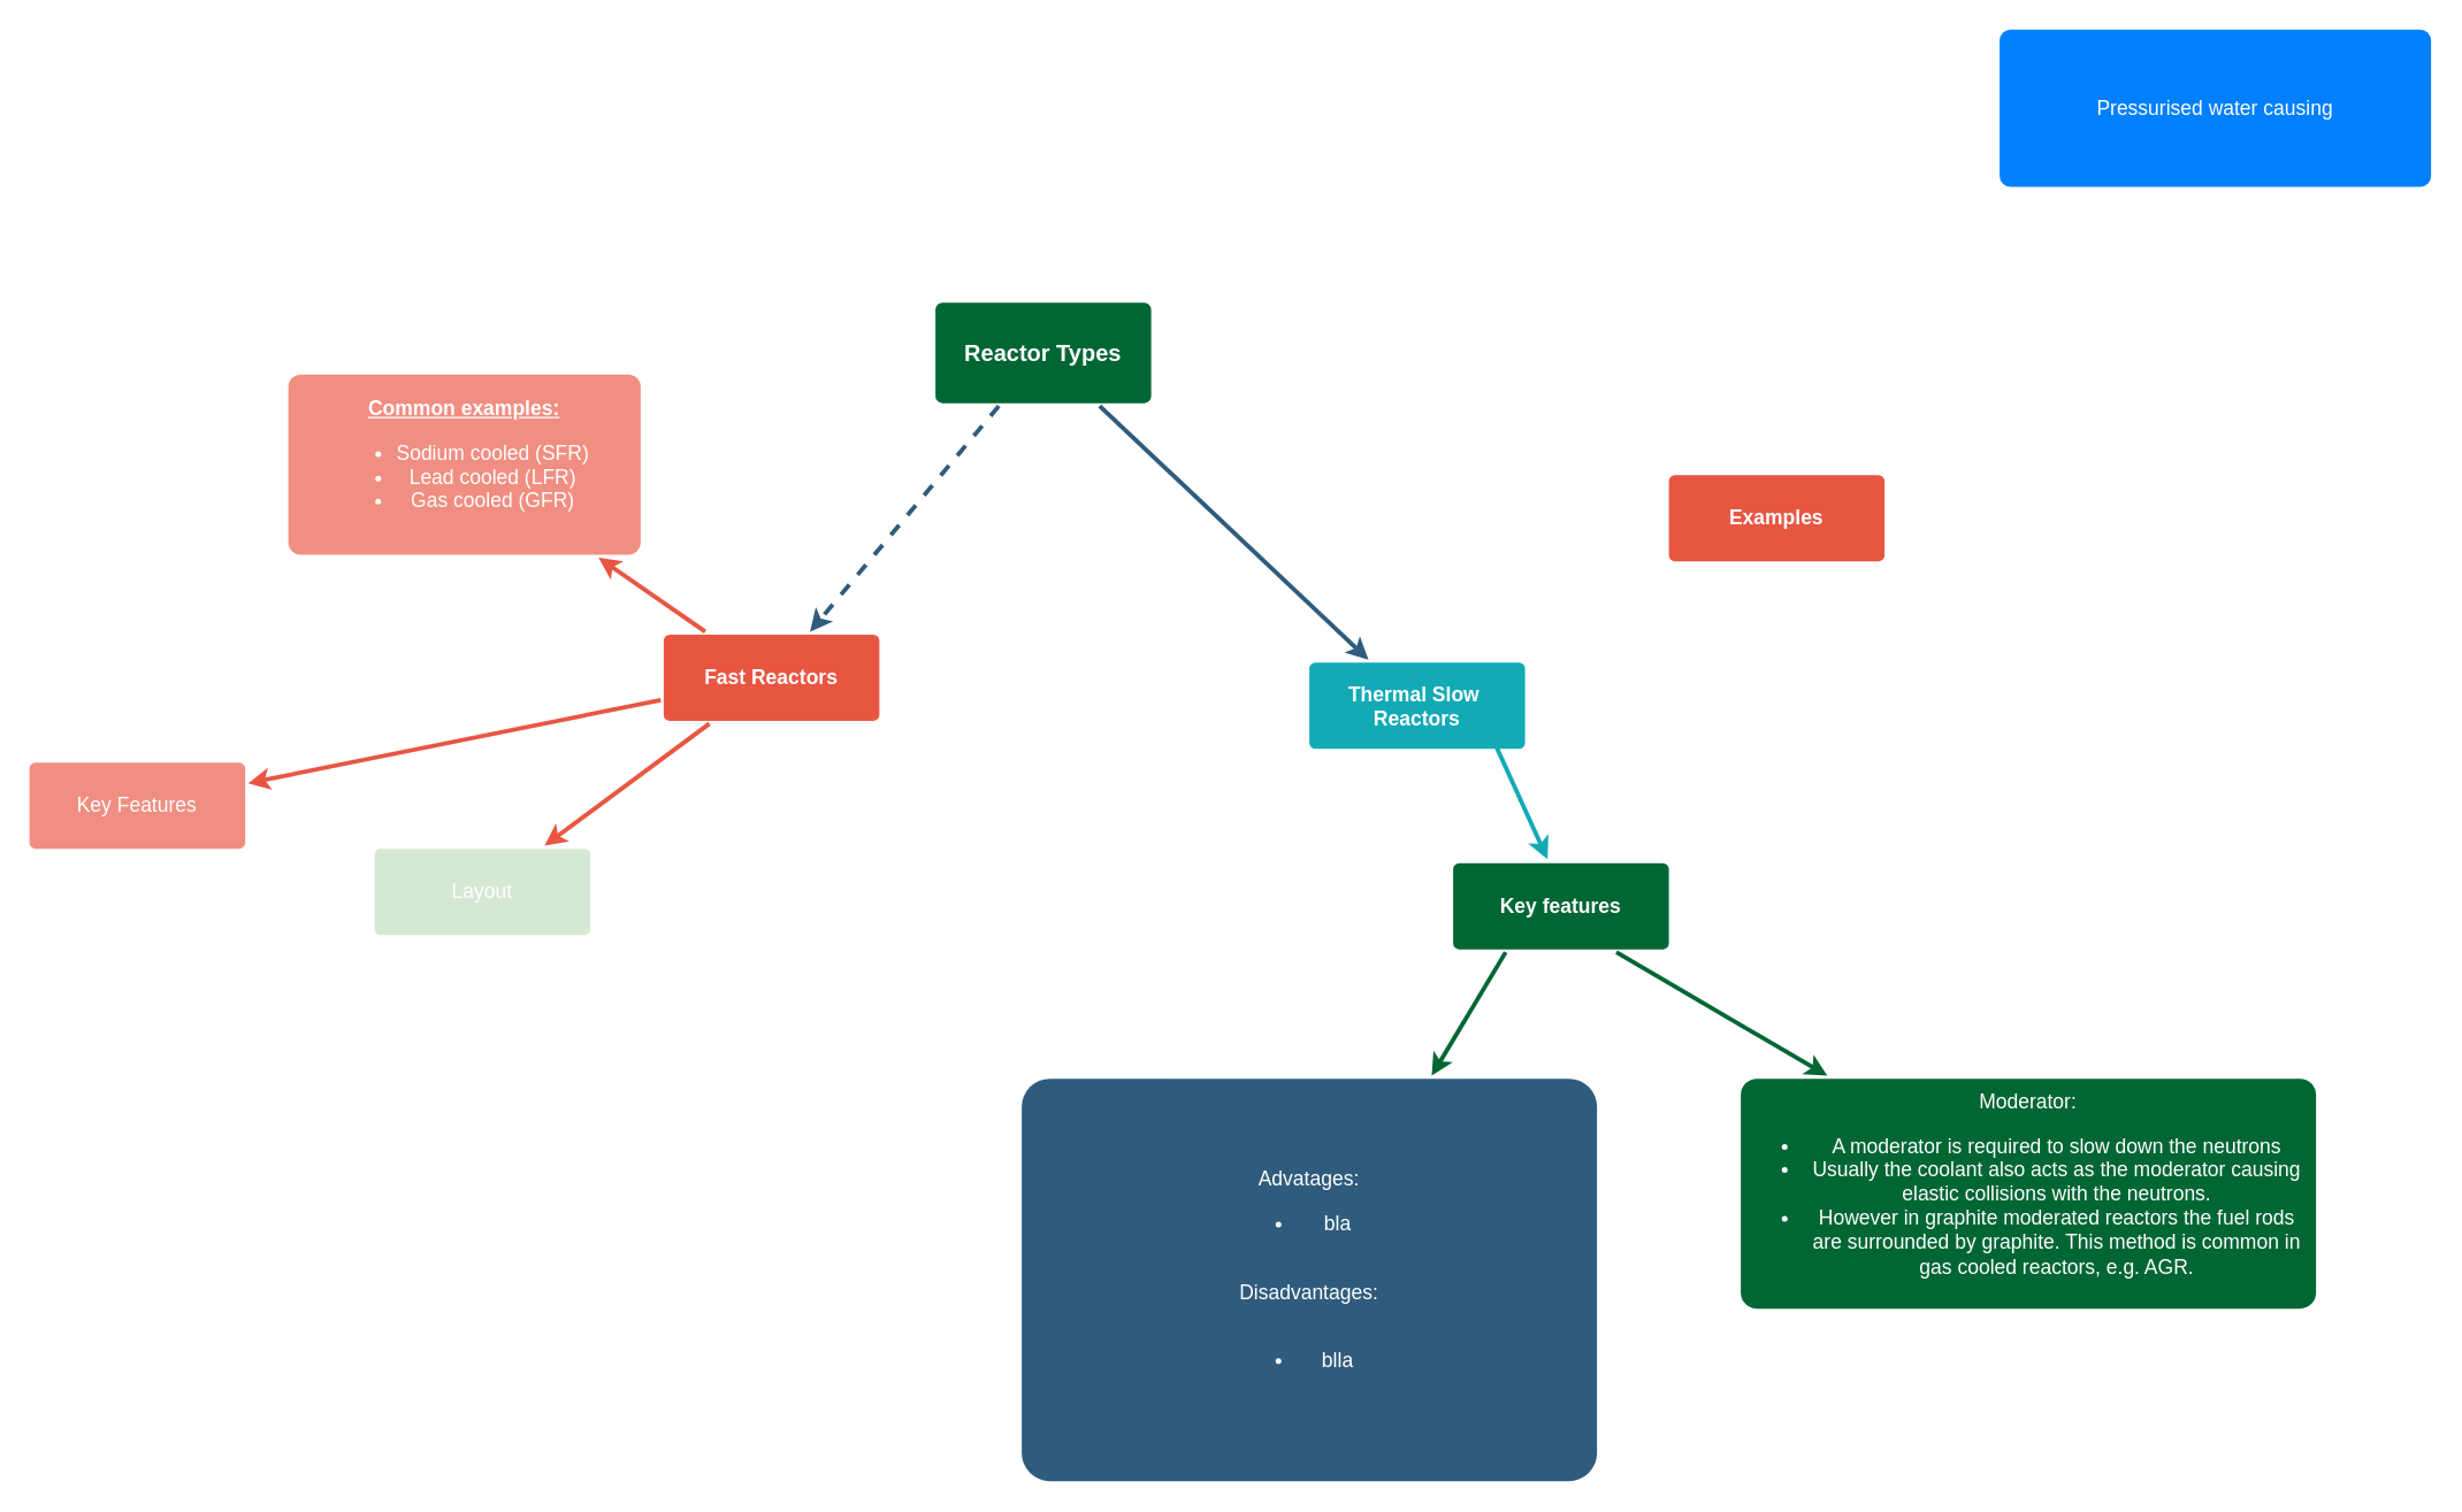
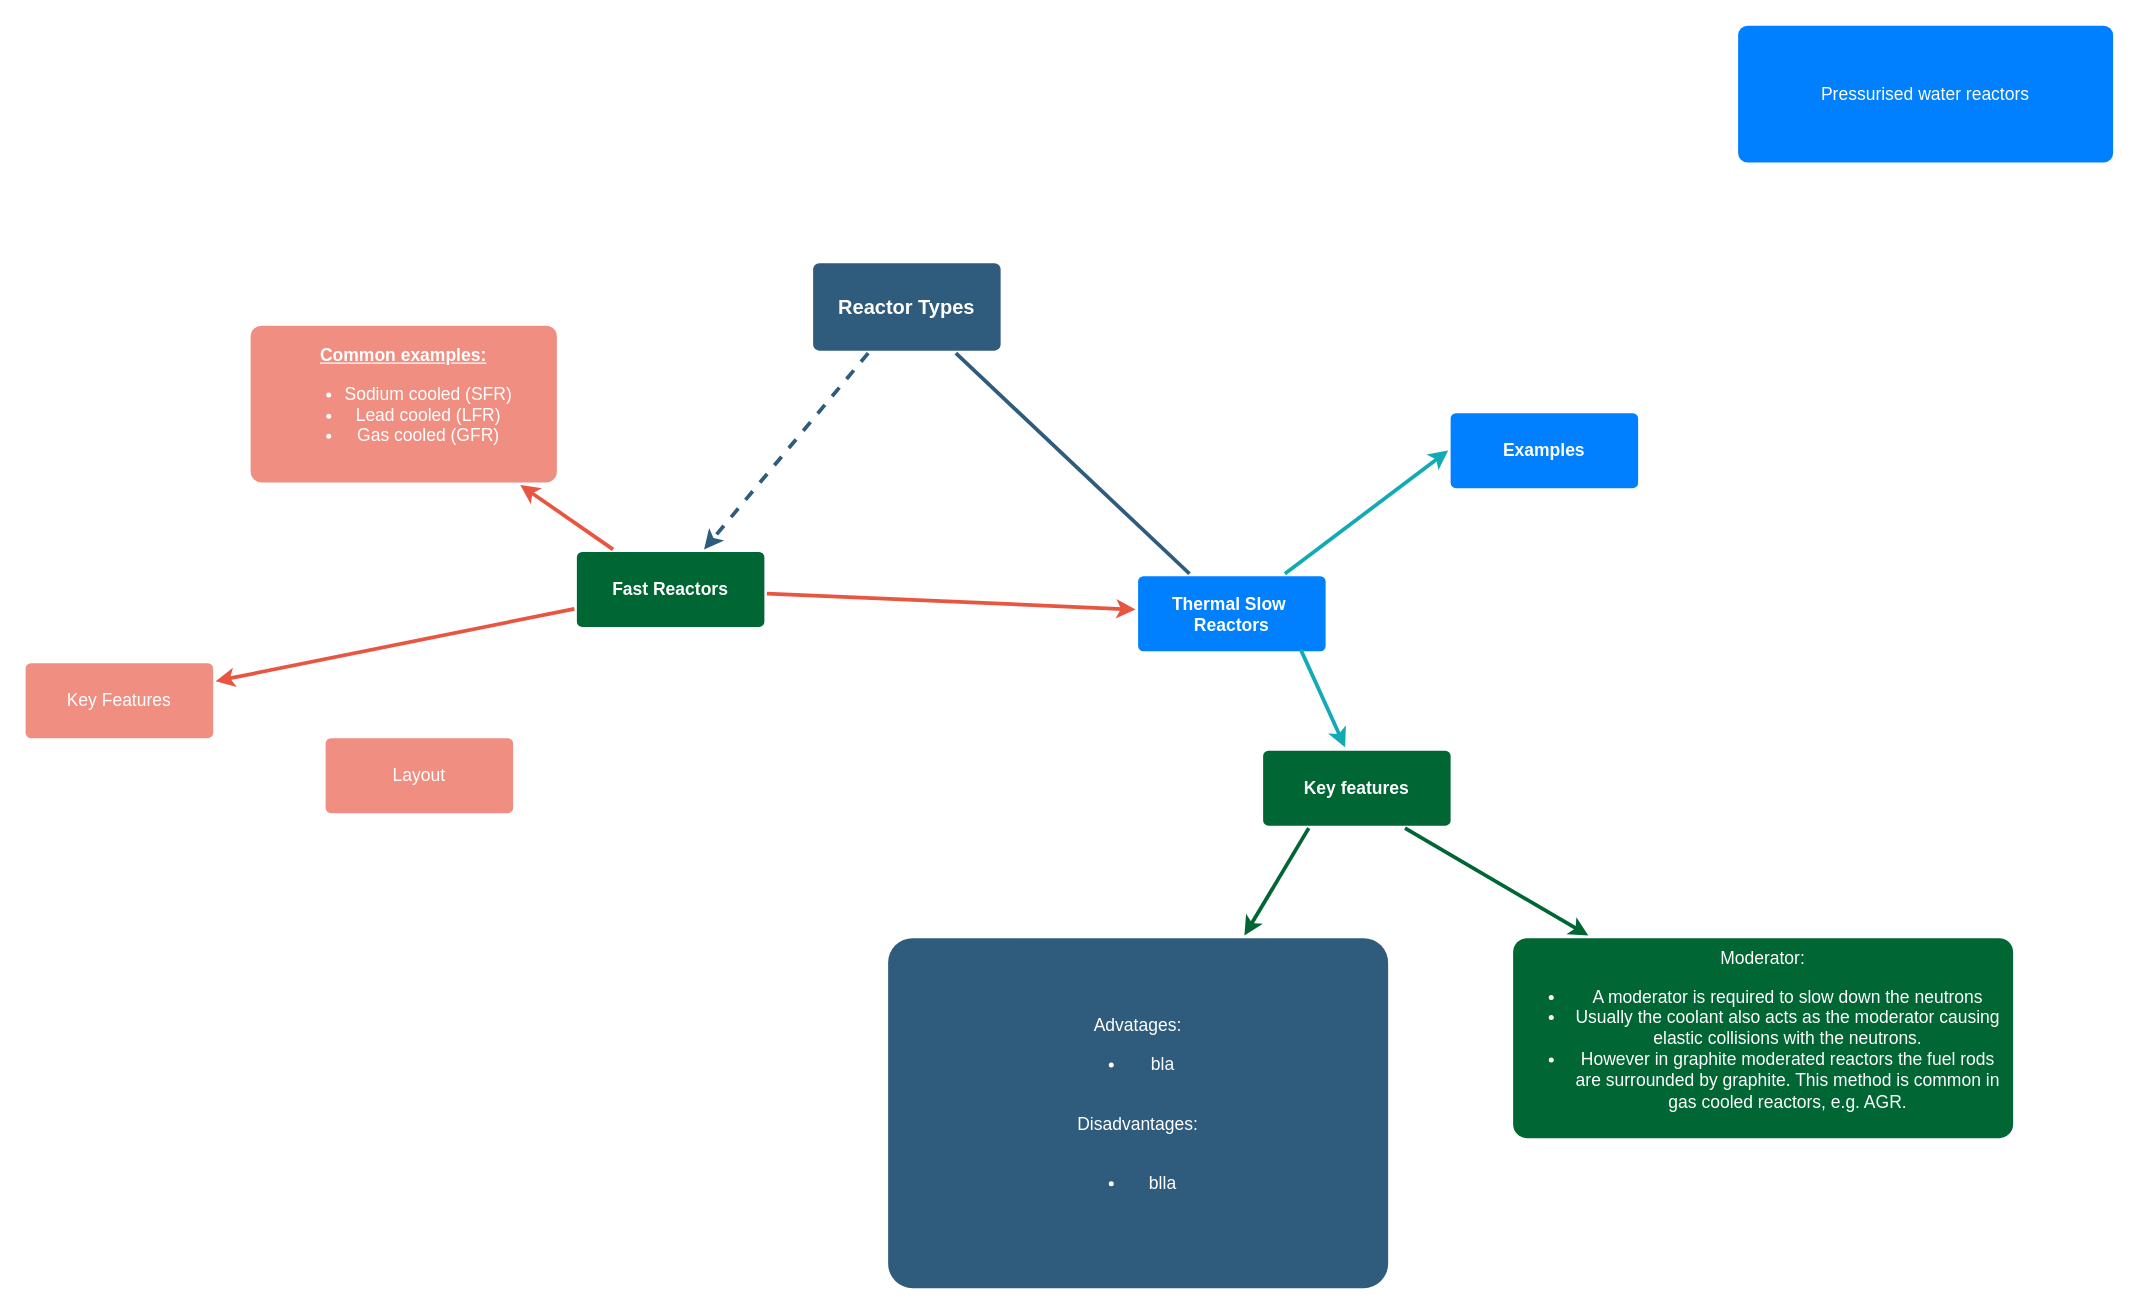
  <mxCell id="0" />
  <mxCell id="1" parent="0" />
- <mxCell id="2" value="" style="edgeStyle=none;rounded=0;jumpStyle=none;html=1;shadow=0;labelBackgroundColor=none;startArrow=none;startFill=0;endArrow=classic;endFill=1;jettySize=auto;orthogonalLoop=1;strokeColor=#2F5B7C;strokeWidth=3;fontFamily=Helvetica;fontSize=16;fontColor=#23445D;spacing=5;" parent="1" source="4" target="12" edge="1"><mxGeometry relative="1" as="geometry" /></mxCell>
+ <mxCell id="2" value="" style="edgeStyle=none;rounded=0;jumpStyle=none;html=1;shadow=0;labelBackgroundColor=none;startArrow=none;startFill=0;endArrow=none;endFill=1;jettySize=auto;orthogonalLoop=1;strokeColor=#2F5B7C;strokeWidth=3;fontFamily=Helvetica;fontSize=16;fontColor=#23445D;spacing=5;" parent="1" source="4" target="12" edge="1"><mxGeometry relative="1" as="geometry" /></mxCell>
  <mxCell id="3" value="" style="edgeStyle=none;rounded=0;jumpStyle=none;html=1;shadow=0;labelBackgroundColor=none;startArrow=none;startFill=0;endArrow=classic;endFill=1;jettySize=auto;orthogonalLoop=1;strokeColor=#2F5B7C;strokeWidth=3;fontFamily=Helvetica;fontSize=16;fontColor=#23445D;spacing=5;dashed=1;" parent="1" source="4" target="8" edge="1"><mxGeometry relative="1" as="geometry" /></mxCell>
- <mxCell id="4" value="Reactor Types" style="rounded=1;whiteSpace=wrap;html=1;shadow=0;labelBackgroundColor=none;strokeColor=none;strokeWidth=3;fillColor=#006633;fontFamily=Helvetica;fontSize=16;fontColor=#FFFFFF;align=center;fontStyle=1;spacing=5;arcSize=7;perimeterSpacing=2;" parent="1" vertex="1"><mxGeometry x="650" y="210" width="150" height="70" as="geometry" /></mxCell>
- <mxCell id="5" value="" style="edgeStyle=none;rounded=1;jumpStyle=none;html=1;shadow=0;labelBackgroundColor=none;startArrow=none;startFill=0;jettySize=auto;orthogonalLoop=1;strokeColor=#E85642;strokeWidth=3;fontFamily=Helvetica;fontSize=14;fontColor=#FFFFFF;spacing=5;fontStyle=1;fillColor=#b0e3e6;" parent="1" source="8" target="11" edge="1"><mxGeometry relative="1" as="geometry" /></mxCell>
+ <mxCell id="4" value="Reactor Types" style="rounded=1;whiteSpace=wrap;html=1;shadow=0;labelBackgroundColor=none;strokeColor=none;strokeWidth=3;fillColor=#2F5B7C;fontFamily=Helvetica;fontSize=16;fontColor=#FFFFFF;align=center;fontStyle=1;spacing=5;arcSize=7;perimeterSpacing=2;" parent="1" vertex="1"><mxGeometry x="650" y="210" width="150" height="70" as="geometry" /></mxCell>
+ <mxCell id="5" value="" style="edgeStyle=none;rounded=1;jumpStyle=none;html=1;shadow=0;labelBackgroundColor=none;startArrow=none;startFill=0;jettySize=auto;orthogonalLoop=1;strokeColor=#E85642;strokeWidth=3;fontFamily=Helvetica;fontSize=14;fontColor=#FFFFFF;spacing=5;fontStyle=1;fillColor=#b0e3e6;" parent="1" source="8" target="12" edge="1"><mxGeometry relative="1" as="geometry" /></mxCell>
  <mxCell id="6" value="" style="edgeStyle=none;rounded=1;jumpStyle=none;html=1;shadow=0;labelBackgroundColor=none;startArrow=none;startFill=0;jettySize=auto;orthogonalLoop=1;strokeColor=#E85642;strokeWidth=3;fontFamily=Helvetica;fontSize=14;fontColor=#FFFFFF;spacing=5;fontStyle=1;fillColor=#b0e3e6;" parent="1" source="8" target="10" edge="1"><mxGeometry relative="1" as="geometry" /></mxCell>
  <mxCell id="7" value="" style="edgeStyle=none;rounded=1;jumpStyle=none;html=1;shadow=0;labelBackgroundColor=none;startArrow=none;startFill=0;jettySize=auto;orthogonalLoop=1;strokeColor=#E85642;strokeWidth=3;fontFamily=Helvetica;fontSize=14;fontColor=#FFFFFF;spacing=5;fontStyle=1;fillColor=#b0e3e6;" parent="1" source="8" target="9" edge="1"><mxGeometry relative="1" as="geometry" /></mxCell>
- <mxCell id="8" value="Fast Reactors" style="rounded=1;whiteSpace=wrap;html=1;shadow=0;labelBackgroundColor=none;strokeColor=none;strokeWidth=3;fillColor=#e85642;fontFamily=Helvetica;fontSize=14;fontColor=#FFFFFF;align=center;spacing=5;fontStyle=1;arcSize=7;perimeterSpacing=2;" parent="1" vertex="1"><mxGeometry x="461" y="441" width="150" height="60" as="geometry" /></mxCell>
+ <mxCell id="8" value="Fast Reactors" style="rounded=1;whiteSpace=wrap;html=1;shadow=0;labelBackgroundColor=none;strokeColor=none;strokeWidth=3;fillColor=#006633;fontFamily=Helvetica;fontSize=14;fontColor=#FFFFFF;align=center;spacing=5;fontStyle=1;arcSize=7;perimeterSpacing=2;" parent="1" vertex="1"><mxGeometry x="461" y="441" width="150" height="60" as="geometry" /></mxCell>
  <mxCell id="9" value="&lt;b&gt;&lt;u&gt;Common examples:&lt;/u&gt;&lt;/b&gt;&lt;div&gt;&lt;ul&gt;&lt;li&gt;Sodium cooled (SFR)&lt;/li&gt;&lt;li&gt;Lead cooled (LFR)&lt;/li&gt;&lt;li&gt;Gas cooled (GFR)&lt;/li&gt;&lt;/ul&gt;&lt;/div&gt;" style="rounded=1;whiteSpace=wrap;html=1;shadow=0;labelBackgroundColor=none;strokeColor=none;strokeWidth=3;fillColor=#F08E81;fontFamily=Helvetica;fontSize=14;fontColor=#FFFFFF;align=center;spacing=5;fontStyle=0;arcSize=7;perimeterSpacing=2;" parent="1" vertex="1"><mxGeometry x="200" y="260" width="245" height="125.5" as="geometry" /></mxCell>
  <mxCell id="10" value="Key Features" style="rounded=1;whiteSpace=wrap;html=1;shadow=0;labelBackgroundColor=none;strokeColor=none;strokeWidth=3;fillColor=#F08E81;fontFamily=Helvetica;fontSize=14;fontColor=#FFFFFF;align=center;spacing=5;fontStyle=0;arcSize=7;perimeterSpacing=2;" parent="1" vertex="1"><mxGeometry x="20" y="530" width="150" height="60" as="geometry" /></mxCell>
- <mxCell id="11" value="Layout" style="rounded=1;whiteSpace=wrap;html=1;shadow=0;labelBackgroundColor=none;strokeColor=none;strokeWidth=3;fillColor=#d5e8d4;fontFamily=Helvetica;fontSize=14;fontColor=#FFFFFF;align=center;spacing=5;fontStyle=0;arcSize=7;perimeterSpacing=2;" parent="1" vertex="1"><mxGeometry x="260" y="590" width="150" height="60" as="geometry" /></mxCell>
- <mxCell id="12" value="Thermal Slow&amp;nbsp;&lt;div&gt;Reactors&lt;/div&gt;" style="rounded=1;whiteSpace=wrap;html=1;shadow=0;labelBackgroundColor=none;strokeColor=none;strokeWidth=3;fillColor=#12AAB5;fontFamily=Helvetica;fontSize=14;fontColor=#FFFFFF;align=center;spacing=5;fontStyle=1;arcSize=7;perimeterSpacing=2;" parent="1" vertex="1"><mxGeometry x="910" y="460.5" width="150" height="60" as="geometry" /></mxCell>
- <mxCell id="13" value="Pressurised water causing" style="rounded=1;whiteSpace=wrap;html=1;shadow=0;labelBackgroundColor=none;strokeColor=none;strokeWidth=3;fillColor=#007FFF;fontFamily=Helvetica;fontSize=14;fontColor=#FFFFFF;align=center;spacing=5;fontStyle=0;arcSize=7;perimeterSpacing=2;" parent="1" vertex="1"><mxGeometry x="1390" y="20" width="300" height="109.5" as="geometry" /></mxCell>
+ <mxCell id="11" value="Layout" style="rounded=1;whiteSpace=wrap;html=1;shadow=0;labelBackgroundColor=none;strokeColor=none;strokeWidth=3;fillColor=#f08e81;fontFamily=Helvetica;fontSize=14;fontColor=#FFFFFF;align=center;spacing=5;fontStyle=0;arcSize=7;perimeterSpacing=2;" parent="1" vertex="1"><mxGeometry x="260" y="590" width="150" height="60" as="geometry" /></mxCell>
+ <mxCell id="12" value="Thermal Slow&amp;nbsp;&lt;div&gt;Reactors&lt;/div&gt;" style="rounded=1;whiteSpace=wrap;html=1;shadow=0;labelBackgroundColor=none;strokeColor=none;strokeWidth=3;fillColor=#007fff;fontFamily=Helvetica;fontSize=14;fontColor=#FFFFFF;align=center;spacing=5;fontStyle=1;arcSize=7;perimeterSpacing=2;" parent="1" vertex="1"><mxGeometry x="910" y="460.5" width="150" height="60" as="geometry" /></mxCell>
+ <mxCell id="13" value="Pressurised water reactors" style="rounded=1;whiteSpace=wrap;html=1;shadow=0;labelBackgroundColor=none;strokeColor=none;strokeWidth=3;fillColor=#007FFF;fontFamily=Helvetica;fontSize=14;fontColor=#FFFFFF;align=center;spacing=5;fontStyle=0;arcSize=7;perimeterSpacing=2;" parent="1" vertex="1"><mxGeometry x="1390" y="20" width="300" height="109.5" as="geometry" /></mxCell>
+ <mxCell id="14" value="" style="edgeStyle=none;rounded=1;jumpStyle=none;html=1;shadow=0;labelBackgroundColor=none;startArrow=none;startFill=0;jettySize=auto;orthogonalLoop=1;strokeColor=#12AAB5;strokeWidth=3;fontFamily=Helvetica;fontSize=14;fontColor=#FFFFFF;spacing=5;fontStyle=1;fillColor=#b0e3e6;entryX=0;entryY=0.5;entryDx=0;entryDy=0;" parent="1" source="12" target="19" edge="1"><mxGeometry relative="1" as="geometry" /></mxCell>
  <mxCell id="15" value="Moderator:&lt;div&gt;&lt;ul&gt;&lt;li&gt;A moderator is required to slow down the neutrons&lt;/li&gt;&lt;li&gt;Usually the coolant also acts as the moderator causing elastic collisions with the neutrons.&lt;/li&gt;&lt;li&gt;However in graphite moderated reactors the fuel rods are surrounded by graphite. This method is common in gas cooled reactors, e.g. AGR.&lt;/li&gt;&lt;/ul&gt;&lt;/div&gt;" style="rounded=1;whiteSpace=wrap;html=1;shadow=0;labelBackgroundColor=none;strokeColor=none;strokeWidth=3;fillColor=#006633;fontFamily=Helvetica;fontSize=14;fontColor=#FFFFFF;align=center;spacing=5;fontStyle=0;arcSize=7;perimeterSpacing=2;" vertex="1" parent="1"><mxGeometry x="1210" y="750" width="400" height="160" as="geometry" /></mxCell>
  <mxCell id="16" value="" style="edgeStyle=none;rounded=1;jumpStyle=none;html=1;shadow=0;labelBackgroundColor=none;startArrow=none;startFill=0;jettySize=auto;orthogonalLoop=1;strokeColor=#12AAB5;strokeWidth=3;fontFamily=Helvetica;fontSize=14;fontColor=#FFFFFF;spacing=5;fontStyle=1;fillColor=#b0e3e6;entryX=0.439;entryY=-0.011;entryDx=0;entryDy=0;entryPerimeter=0;" edge="1" parent="1" target="17"><mxGeometry relative="1" as="geometry"><mxPoint x="1040" y="519" as="sourcePoint" /><mxPoint x="920" y="730" as="targetPoint" /></mxGeometry></mxCell>
  <mxCell id="17" value="Key features" style="rounded=1;whiteSpace=wrap;html=1;shadow=0;labelBackgroundColor=none;strokeColor=none;strokeWidth=3;fillColor=#006633;fontFamily=Helvetica;fontSize=14;fontColor=#FFFFFF;align=center;spacing=5;fontStyle=1;arcSize=7;perimeterSpacing=2;" vertex="1" parent="1"><mxGeometry x="1010" y="600" width="150" height="60" as="geometry" /></mxCell>
  <mxCell id="18" value="" style="edgeStyle=none;rounded=1;jumpStyle=none;html=1;shadow=0;labelBackgroundColor=none;startArrow=none;startFill=0;jettySize=auto;orthogonalLoop=1;strokeColor=#006633;strokeWidth=3;fontFamily=Helvetica;fontSize=14;fontColor=#FFFFFF;spacing=5;fontStyle=1;fillColor=#b0e3e6;exitX=0.75;exitY=1;exitDx=0;exitDy=0;" edge="1" parent="1" source="17" target="15"><mxGeometry relative="1" as="geometry"><mxPoint x="780" y="700" as="sourcePoint" /><mxPoint x="816" y="778" as="targetPoint" /></mxGeometry></mxCell>
- <mxCell id="19" value="Examples" style="rounded=1;whiteSpace=wrap;html=1;shadow=0;labelBackgroundColor=none;strokeColor=none;strokeWidth=3;fillColor=#e85642;fontFamily=Helvetica;fontSize=14;fontColor=#FFFFFF;align=center;spacing=5;fontStyle=1;arcSize=7;perimeterSpacing=2;" vertex="1" parent="1"><mxGeometry x="1160" y="330" width="150" height="60" as="geometry" /></mxCell>
+ <mxCell id="19" value="Examples" style="rounded=1;whiteSpace=wrap;html=1;shadow=0;labelBackgroundColor=none;strokeColor=none;strokeWidth=3;fillColor=#007FFF;fontFamily=Helvetica;fontSize=14;fontColor=#FFFFFF;align=center;spacing=5;fontStyle=1;arcSize=7;perimeterSpacing=2;" vertex="1" parent="1"><mxGeometry x="1160" y="330" width="150" height="60" as="geometry" /></mxCell>
  <mxCell id="20" value="Advatages:&lt;div&gt;&lt;ul&gt;&lt;li&gt;bla&lt;/li&gt;&lt;/ul&gt;&lt;/div&gt;&lt;div&gt;&lt;br&gt;&lt;/div&gt;&lt;div&gt;Disadvantages:&lt;/div&gt;&lt;div&gt;&lt;br&gt;&lt;/div&gt;&lt;div&gt;&lt;ul&gt;&lt;li&gt;blla&lt;/li&gt;&lt;/ul&gt;&lt;/div&gt;" style="rounded=1;whiteSpace=wrap;html=1;shadow=0;labelBackgroundColor=none;strokeColor=none;strokeWidth=3;fillColor=#2f5b7c;fontFamily=Helvetica;fontSize=14;fontColor=#FFFFFF;align=center;spacing=5;fontStyle=0;arcSize=7;perimeterSpacing=2;" vertex="1" parent="1"><mxGeometry x="710" y="750" width="400" height="280" as="geometry" /></mxCell>
  <mxCell id="21" value="" style="edgeStyle=none;rounded=1;jumpStyle=none;html=1;shadow=0;labelBackgroundColor=none;startArrow=none;startFill=0;jettySize=auto;orthogonalLoop=1;strokeColor=#006633;strokeWidth=3;fontFamily=Helvetica;fontSize=14;fontColor=#FFFFFF;spacing=5;fontStyle=1;fillColor=#b0e3e6;exitX=0.25;exitY=1;exitDx=0;exitDy=0;" edge="1" parent="1" source="17" target="20"><mxGeometry relative="1" as="geometry"><mxPoint x="1090" y="700" as="sourcePoint" /><mxPoint x="1281" y="836" as="targetPoint" /></mxGeometry></mxCell>
